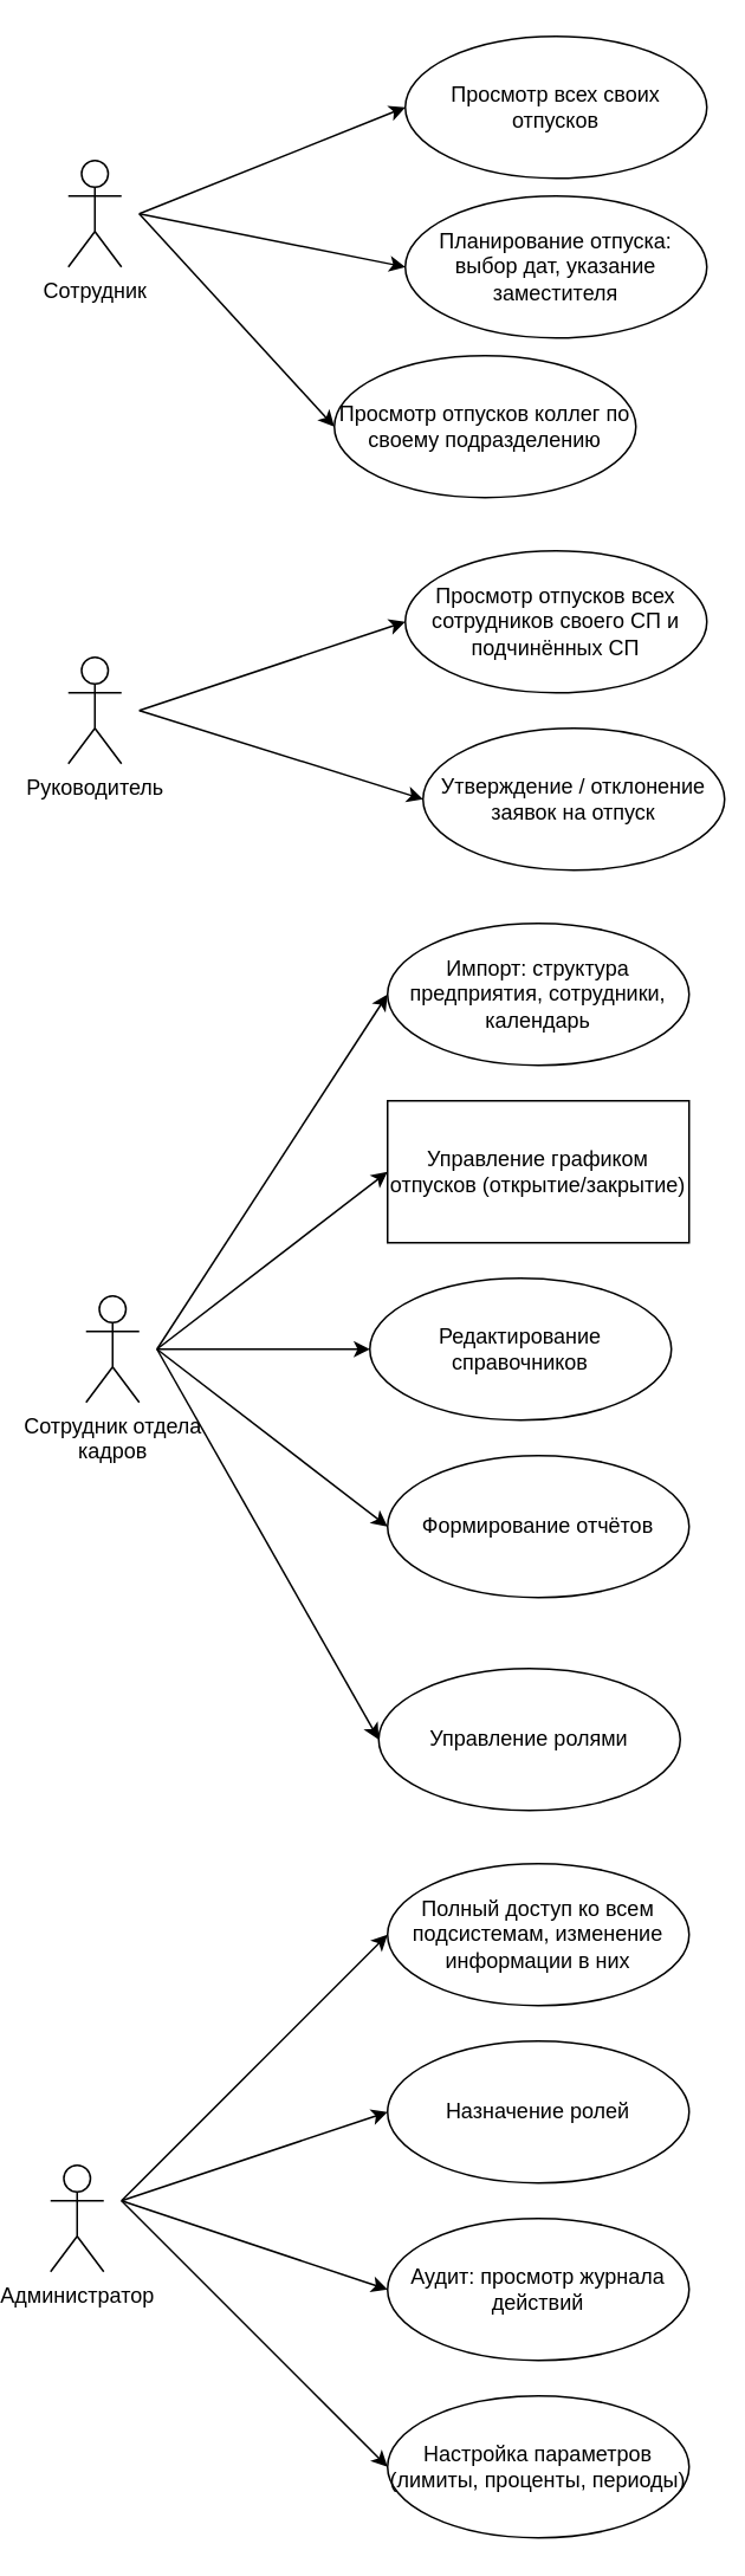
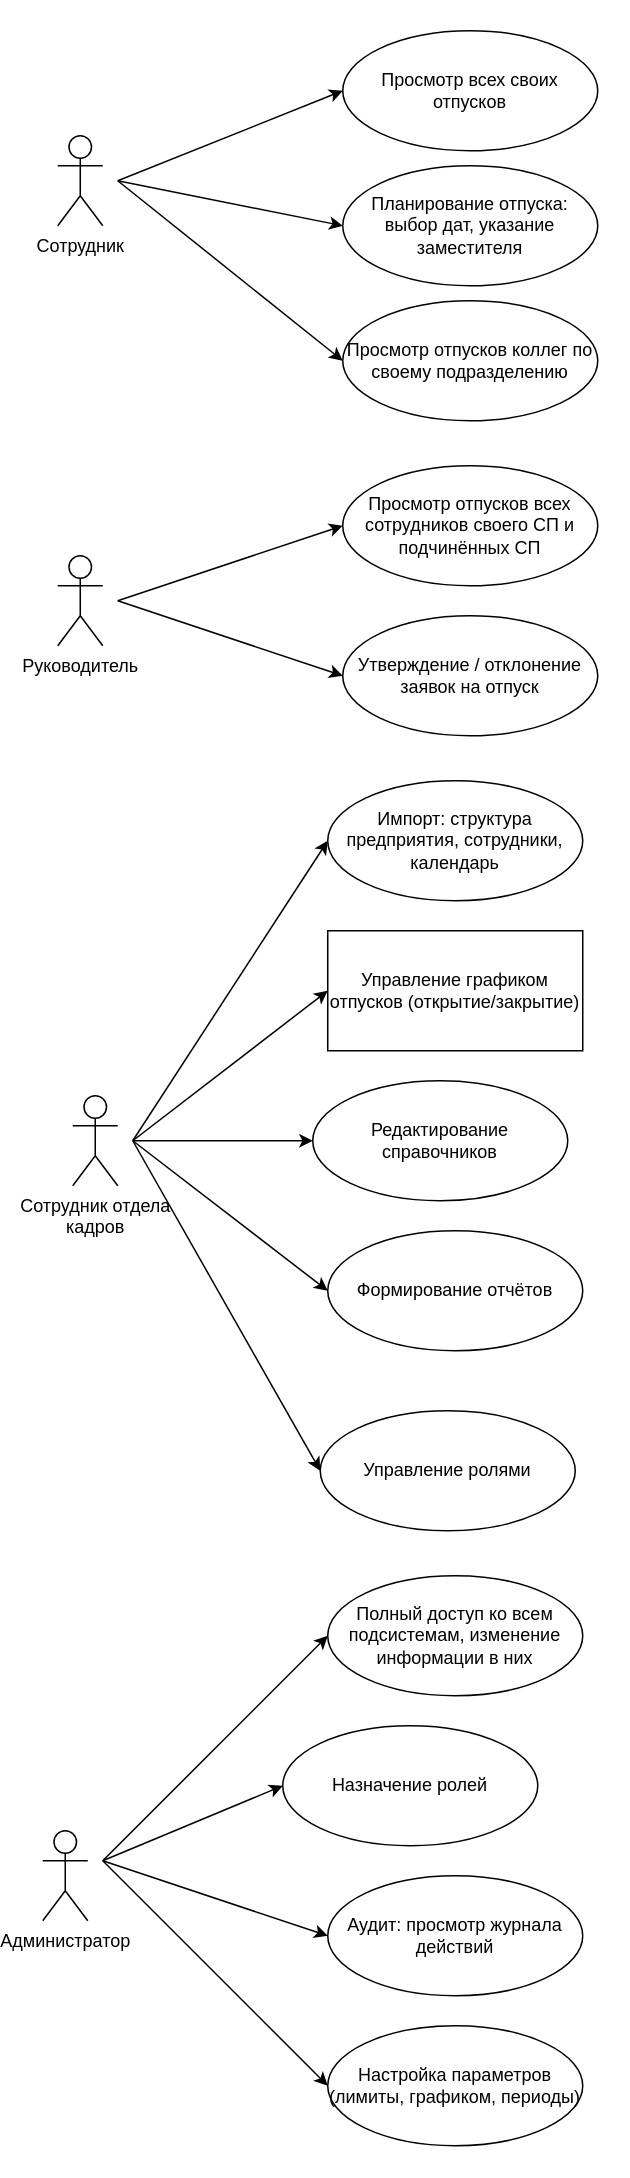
  <mxCell id="0" />
  <mxCell id="1" parent="0" />
  <mxCell id="2" value="&lt;div&gt;Сотрудник&lt;/div&gt;&lt;div&gt;&lt;br&gt;&lt;/div&gt;" style="shape=umlActor;verticalLabelPosition=bottom;verticalAlign=top;html=1;outlineConnect=0;" vertex="1" parent="1"><mxGeometry x="30" y="90" width="30" height="60" as="geometry" /></mxCell>
  <mxCell id="3" value="Просмотр всех своих отпусков" style="ellipse;whiteSpace=wrap;html=1;" vertex="1" parent="1"><mxGeometry x="220" y="20" width="170" height="80" as="geometry" /></mxCell>
  <mxCell id="4" value="Планирование отпуска: выбор дат, указание заместителя" style="ellipse;whiteSpace=wrap;html=1;" vertex="1" parent="1"><mxGeometry x="220" y="110" width="170" height="80" as="geometry" /></mxCell>
- <mxCell id="5" value="Просмотр отпусков коллег по своему подразделению" style="ellipse;whiteSpace=wrap;html=1;" vertex="1" parent="1"><mxGeometry x="180" y="200" width="170" height="80" as="geometry" /></mxCell>
+ <mxCell id="5" value="Просмотр отпусков коллег по своему подразделению" style="ellipse;whiteSpace=wrap;html=1;" vertex="1" parent="1"><mxGeometry x="220" y="200" width="170" height="80" as="geometry" /></mxCell>
  <mxCell id="6" value="" style="endArrow=classic;html=1;rounded=0;entryX=0;entryY=0.5;entryDx=0;entryDy=0;" edge="1" parent="1" target="3"><mxGeometry width="50" height="50" relative="1" as="geometry"><mxPoint x="70" y="120" as="sourcePoint" /><mxPoint x="180" y="50" as="targetPoint" /></mxGeometry></mxCell>
  <mxCell id="7" value="" style="endArrow=classic;html=1;rounded=0;entryX=0;entryY=0.5;entryDx=0;entryDy=0;" edge="1" parent="1" target="4"><mxGeometry width="50" height="50" relative="1" as="geometry"><mxPoint x="70" y="120" as="sourcePoint" /><mxPoint x="230" y="70" as="targetPoint" /></mxGeometry></mxCell>
  <mxCell id="8" value="" style="endArrow=classic;html=1;rounded=0;entryX=0;entryY=0.5;entryDx=0;entryDy=0;" edge="1" parent="1" target="5"><mxGeometry width="50" height="50" relative="1" as="geometry"><mxPoint x="70" y="120" as="sourcePoint" /><mxPoint x="240" y="80" as="targetPoint" /></mxGeometry></mxCell>
  <mxCell id="9" value="&lt;div&gt;Руководитель&lt;/div&gt;&lt;div&gt;&lt;br&gt;&lt;/div&gt;" style="shape=umlActor;verticalLabelPosition=bottom;verticalAlign=top;html=1;outlineConnect=0;" vertex="1" parent="1"><mxGeometry x="30" y="370" width="30" height="60" as="geometry" /></mxCell>
  <mxCell id="10" value="Просмотр отпусков всех сотрудников своего СП и подчинённых СП" style="ellipse;whiteSpace=wrap;html=1;" vertex="1" parent="1"><mxGeometry x="220" y="310" width="170" height="80" as="geometry" /></mxCell>
- <mxCell id="11" value="Утверждение / отклонение заявок на отпуск" style="ellipse;whiteSpace=wrap;html=1;" vertex="1" parent="1"><mxGeometry x="230" y="410" width="170" height="80" as="geometry" /></mxCell>
+ <mxCell id="11" value="Утверждение / отклонение заявок на отпуск" style="ellipse;whiteSpace=wrap;html=1;" vertex="1" parent="1"><mxGeometry x="220" y="410" width="170" height="80" as="geometry" /></mxCell>
  <mxCell id="12" value="" style="endArrow=classic;html=1;rounded=0;entryX=0;entryY=0.5;entryDx=0;entryDy=0;" edge="1" parent="1" target="10"><mxGeometry width="50" height="50" relative="1" as="geometry"><mxPoint x="70" y="400" as="sourcePoint" /><mxPoint x="110" y="340" as="targetPoint" /></mxGeometry></mxCell>
  <mxCell id="13" value="" style="endArrow=classic;html=1;rounded=0;entryX=0;entryY=0.5;entryDx=0;entryDy=0;" edge="1" parent="1" target="11"><mxGeometry width="50" height="50" relative="1" as="geometry"><mxPoint x="70" y="400" as="sourcePoint" /><mxPoint x="230" y="360" as="targetPoint" /></mxGeometry></mxCell>
  <mxCell id="14" value="Сотрудник отдела&lt;br&gt;кадров" style="shape=umlActor;verticalLabelPosition=bottom;verticalAlign=top;html=1;outlineConnect=0;" vertex="1" parent="1"><mxGeometry x="40" y="730" width="30" height="60" as="geometry" /></mxCell>
  <mxCell id="15" value="Импорт: структура предприятия, сотрудники, календарь" style="ellipse;whiteSpace=wrap;html=1;" vertex="1" parent="1"><mxGeometry x="210" y="520" width="170" height="80" as="geometry" /></mxCell>
  <mxCell id="16" value="Управление графиком отпусков (открытие/закрытие)" style="whiteSpace=wrap;html=1;rounded=0;" vertex="1" parent="1"><mxGeometry x="210" y="620" width="170" height="80" as="geometry" /></mxCell>
  <mxCell id="17" value="Редактирование справочников" style="ellipse;whiteSpace=wrap;html=1;" vertex="1" parent="1"><mxGeometry x="200" y="720" width="170" height="80" as="geometry" /></mxCell>
  <mxCell id="18" value="Формирование отчётов" style="ellipse;whiteSpace=wrap;html=1;" vertex="1" parent="1"><mxGeometry x="210" y="820" width="170" height="80" as="geometry" /></mxCell>
  <mxCell id="19" value="Управление ролями" style="ellipse;whiteSpace=wrap;html=1;" vertex="1" parent="1"><mxGeometry x="205" y="940" width="170" height="80" as="geometry" /></mxCell>
  <mxCell id="20" value="" style="endArrow=classic;html=1;rounded=0;entryX=0;entryY=0.5;entryDx=0;entryDy=0;" edge="1" parent="1" target="15"><mxGeometry width="50" height="50" relative="1" as="geometry"><mxPoint x="80" y="760" as="sourcePoint" /><mxPoint x="180" y="610" as="targetPoint" /></mxGeometry></mxCell>
  <mxCell id="21" value="" style="endArrow=classic;html=1;rounded=0;entryX=0;entryY=0.5;entryDx=0;entryDy=0;" edge="1" parent="1" target="16"><mxGeometry width="50" height="50" relative="1" as="geometry"><mxPoint x="80" y="760" as="sourcePoint" /><mxPoint x="220" y="570" as="targetPoint" /></mxGeometry></mxCell>
  <mxCell id="22" value="" style="endArrow=classic;html=1;rounded=0;entryX=0;entryY=0.5;entryDx=0;entryDy=0;" edge="1" parent="1" target="17"><mxGeometry width="50" height="50" relative="1" as="geometry"><mxPoint x="80" y="760" as="sourcePoint" /><mxPoint x="220" y="670" as="targetPoint" /></mxGeometry></mxCell>
  <mxCell id="23" value="" style="endArrow=classic;html=1;rounded=0;entryX=0;entryY=0.5;entryDx=0;entryDy=0;" edge="1" parent="1" target="18"><mxGeometry width="50" height="50" relative="1" as="geometry"><mxPoint x="80" y="760" as="sourcePoint" /><mxPoint x="190" y="810" as="targetPoint" /></mxGeometry></mxCell>
  <mxCell id="24" value="" style="endArrow=classic;html=1;rounded=0;entryX=0;entryY=0.5;entryDx=0;entryDy=0;" edge="1" parent="1" target="19"><mxGeometry width="50" height="50" relative="1" as="geometry"><mxPoint x="80" y="760" as="sourcePoint" /><mxPoint x="230" y="780" as="targetPoint" /></mxGeometry></mxCell>
  <mxCell id="25" value="&lt;div&gt;Администратор&lt;/div&gt;" style="shape=umlActor;verticalLabelPosition=bottom;verticalAlign=top;html=1;outlineConnect=0;" vertex="1" parent="1"><mxGeometry x="20" y="1220" width="30" height="60" as="geometry" /></mxCell>
  <mxCell id="26" value="Полный доступ ко всем подсистемам, изменение информации в них" style="ellipse;whiteSpace=wrap;html=1;" vertex="1" parent="1"><mxGeometry x="210" y="1050" width="170" height="80" as="geometry" /></mxCell>
  <mxCell id="27" value="" style="endArrow=classic;html=1;rounded=0;entryX=0;entryY=0.5;entryDx=0;entryDy=0;" edge="1" parent="1" target="26"><mxGeometry width="50" height="50" relative="1" as="geometry"><mxPoint x="60" y="1240" as="sourcePoint" /><mxPoint x="220" y="970" as="targetPoint" /></mxGeometry></mxCell>
- <mxCell id="28" value="Назначение ролей" style="ellipse;whiteSpace=wrap;html=1;" vertex="1" parent="1"><mxGeometry x="210" y="1150" width="170" height="80" as="geometry" /></mxCell>
+ <mxCell id="28" value="Назначение ролей" style="ellipse;whiteSpace=wrap;html=1;" vertex="1" parent="1"><mxGeometry x="180" y="1150" width="170" height="80" as="geometry" /></mxCell>
  <mxCell id="29" value="" style="endArrow=classic;html=1;rounded=0;entryX=0;entryY=0.5;entryDx=0;entryDy=0;" edge="1" parent="1" target="28"><mxGeometry width="50" height="50" relative="1" as="geometry"><mxPoint x="60" y="1240" as="sourcePoint" /><mxPoint x="220" y="1100" as="targetPoint" /></mxGeometry></mxCell>
  <mxCell id="30" value="Аудит: просмотр журнала действий" style="ellipse;whiteSpace=wrap;html=1;" vertex="1" parent="1"><mxGeometry x="210" y="1250" width="170" height="80" as="geometry" /></mxCell>
- <mxCell id="31" value="Настройка параметров (лимиты, проценты, периоды)" style="ellipse;whiteSpace=wrap;html=1;" vertex="1" parent="1"><mxGeometry x="210" y="1350" width="170" height="80" as="geometry" /></mxCell>
+ <mxCell id="31" value="Настройка параметров (лимиты, графиком, периоды)" style="ellipse;whiteSpace=wrap;html=1;" vertex="1" parent="1"><mxGeometry x="210" y="1350" width="170" height="80" as="geometry" /></mxCell>
  <mxCell id="32" value="" style="endArrow=classic;html=1;rounded=0;entryX=0;entryY=0.5;entryDx=0;entryDy=0;" edge="1" parent="1" target="30"><mxGeometry width="50" height="50" relative="1" as="geometry"><mxPoint x="60" y="1240" as="sourcePoint" /><mxPoint x="220" y="1200" as="targetPoint" /></mxGeometry></mxCell>
  <mxCell id="33" value="" style="endArrow=classic;html=1;rounded=0;entryX=0;entryY=0.5;entryDx=0;entryDy=0;" edge="1" parent="1" target="31"><mxGeometry width="50" height="50" relative="1" as="geometry"><mxPoint x="60" y="1240" as="sourcePoint" /><mxPoint x="220" y="1300" as="targetPoint" /></mxGeometry></mxCell>
